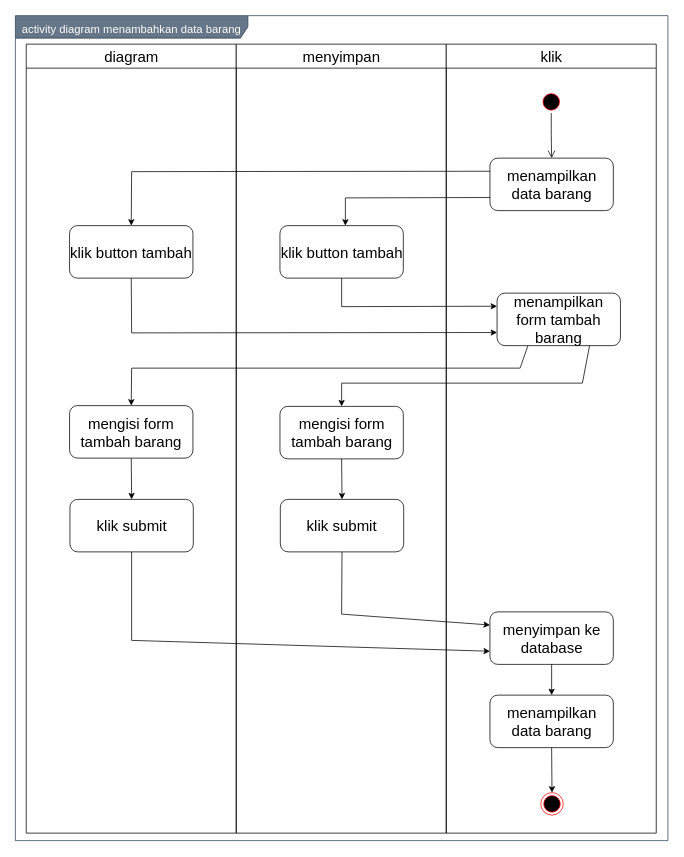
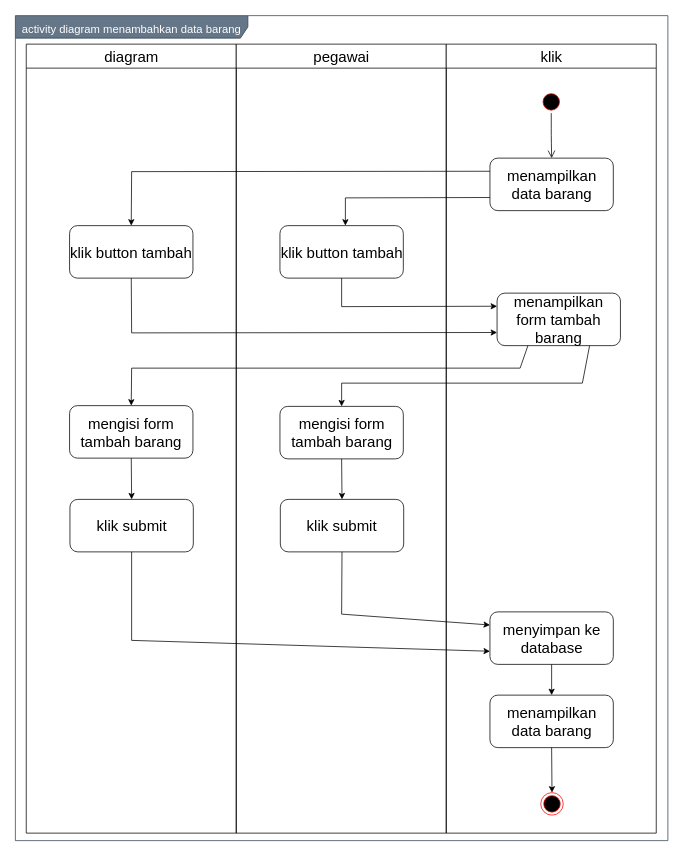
  <mxCell id="0" />
  <mxCell id="1" parent="0" />
  <mxCell id="2" value="&lt;font style=&quot;font-size: 15px&quot;&gt;activity diagram menambahkan data barang&lt;/font&gt;" style="shape=umlFrame;whiteSpace=wrap;html=1;fontSize=20;align=center;width=310;height=30;fillColor=#647687;strokeColor=#314354;fontColor=#ffffff;" vertex="1" parent="1"><mxGeometry x="20" y="20" width="870" height="1100" as="geometry" /></mxCell>
  <mxCell id="3" value="diagram" style="swimlane;whiteSpace=wrap;fontSize=20;fontStyle=0;startSize=32;" vertex="1" parent="1"><mxGeometry x="34.5" y="58" width="280" height="1052" as="geometry" /></mxCell>
  <mxCell id="4" value="klik button tambah" style="rounded=1;whiteSpace=wrap;html=1;fontSize=20;align=center;" vertex="1" parent="3"><mxGeometry x="57.75" y="242" width="164.5" height="70" as="geometry" /></mxCell>
  <mxCell id="5" value="mengisi form tambah barang" style="rounded=1;whiteSpace=wrap;html=1;fontSize=20;align=center;" vertex="1" parent="3"><mxGeometry x="57.75" y="482" width="164.5" height="70" as="geometry" /></mxCell>
- <mxCell id="6" value="menyimpan" style="swimlane;whiteSpace=wrap;fontSize=20;fontStyle=0;startSize=32;" vertex="1" parent="1"><mxGeometry x="314.5" y="58" width="280" height="1052" as="geometry" /></mxCell>
+ <mxCell id="6" value="pegawai" style="swimlane;whiteSpace=wrap;fontSize=20;fontStyle=0;startSize=32;" vertex="1" parent="1"><mxGeometry x="314.5" y="58" width="280" height="1052" as="geometry" /></mxCell>
  <mxCell id="7" value="klik submit" style="rounded=1;whiteSpace=wrap;html=1;fontSize=20;align=center;" vertex="1" parent="6"><mxGeometry x="58.75" y="607" width="164.5" height="70" as="geometry" /></mxCell>
  <mxCell id="8" value="klik" style="swimlane;whiteSpace=wrap;fontSize=20;fontStyle=0;startSize=32;" vertex="1" parent="1"><mxGeometry x="594.5" y="58" width="280" height="1052" as="geometry" /></mxCell>
  <mxCell id="9" value="" style="ellipse;html=1;shape=endState;fillColor=#000000;strokeColor=#ff0000;fontSize=20;align=center;" vertex="1" parent="8"><mxGeometry x="126" y="998" width="30" height="30" as="geometry" /></mxCell>
  <mxCell id="10" value="" style="ellipse;html=1;shape=startState;fillColor=#000000;strokeColor=#ff0000;fontSize=20;align=center;" vertex="1" parent="8"><mxGeometry x="125" y="62" width="30" height="30" as="geometry" /></mxCell>
  <mxCell id="11" value="" style="edgeStyle=orthogonalEdgeStyle;html=1;verticalAlign=bottom;endArrow=open;endSize=8;fontSize=20;entryX=0.5;entryY=0;entryDx=0;entryDy=0;" edge="1" parent="8" source="10" target="12"><mxGeometry relative="1" as="geometry"><mxPoint x="140" y="152" as="targetPoint" /></mxGeometry></mxCell>
  <mxCell id="12" value="menampilkan data barang" style="rounded=1;whiteSpace=wrap;html=1;fontSize=20;align=center;" vertex="1" parent="8"><mxGeometry x="58.25" y="152" width="164.5" height="70" as="geometry" /></mxCell>
  <mxCell id="13" value="menyimpan ke database" style="rounded=1;whiteSpace=wrap;html=1;fontSize=20;align=center;" vertex="1" parent="8"><mxGeometry x="58.25" y="757" width="164.5" height="70" as="geometry" /></mxCell>
  <mxCell id="14" value="klik button tambah" style="rounded=1;whiteSpace=wrap;html=1;fontSize=20;align=center;" vertex="1" parent="1"><mxGeometry x="372.75" y="300" width="164.5" height="70" as="geometry" /></mxCell>
  <mxCell id="15" value="menampilkan data barang" style="rounded=1;whiteSpace=wrap;html=1;fontSize=20;align=center;" vertex="1" parent="1"><mxGeometry x="652.75" y="926" width="164.5" height="70" as="geometry" /></mxCell>
  <mxCell id="16" value="" style="endArrow=classic;html=1;fontSize=20;strokeColor=#000000;entryX=0.5;entryY=0;entryDx=0;entryDy=0;exitX=0.5;exitY=1;exitDx=0;exitDy=0;" edge="1" parent="1" source="15" target="9"><mxGeometry width="50" height="50" relative="1" as="geometry"><mxPoint x="735" y="1516" as="sourcePoint" /><mxPoint x="755" y="1372" as="targetPoint" /></mxGeometry></mxCell>
  <mxCell id="17" value="mengisi form tambah barang" style="rounded=1;whiteSpace=wrap;html=1;fontSize=20;align=center;" vertex="1" parent="1"><mxGeometry x="372.75" y="541" width="164.5" height="70" as="geometry" /></mxCell>
  <mxCell id="18" value="" style="endArrow=classic;html=1;exitX=0;exitY=0.75;exitDx=0;exitDy=0;rounded=0;" edge="1" parent="1" source="12"><mxGeometry width="50" height="50" relative="1" as="geometry"><mxPoint x="460" y="500" as="sourcePoint" /><mxPoint x="460" y="300" as="targetPoint" /><Array as="points"><mxPoint x="460" y="263" /></Array></mxGeometry></mxCell>
  <mxCell id="19" value="" style="endArrow=classic;html=1;exitX=0;exitY=0.25;exitDx=0;exitDy=0;rounded=0;entryX=0.5;entryY=0;entryDx=0;entryDy=0;" edge="1" parent="1" source="12" target="4"><mxGeometry width="50" height="50" relative="1" as="geometry"><mxPoint x="662.75" y="272.5" as="sourcePoint" /><mxPoint x="470" y="310" as="targetPoint" /><Array as="points"><mxPoint x="175" y="228" /></Array></mxGeometry></mxCell>
  <mxCell id="20" value="menampilkan form tambah barang" style="rounded=1;whiteSpace=wrap;html=1;fontSize=20;align=center;" vertex="1" parent="1"><mxGeometry x="662.25" y="390" width="164.5" height="70" as="geometry" /></mxCell>
  <mxCell id="21" value="klik submit" style="rounded=1;whiteSpace=wrap;html=1;fontSize=20;align=center;" vertex="1" parent="1"><mxGeometry x="92.75" y="665" width="164.5" height="70" as="geometry" /></mxCell>
  <mxCell id="22" value="" style="endArrow=classic;html=1;entryX=0;entryY=0.25;entryDx=0;entryDy=0;exitX=0.5;exitY=1;exitDx=0;exitDy=0;rounded=0;" edge="1" parent="1" source="14" target="20"><mxGeometry width="50" height="50" relative="1" as="geometry"><mxPoint x="400" y="380" as="sourcePoint" /><mxPoint x="450" y="330" as="targetPoint" /><Array as="points"><mxPoint x="455" y="408" /></Array></mxGeometry></mxCell>
  <mxCell id="23" value="" style="endArrow=classic;html=1;entryX=0;entryY=0.75;entryDx=0;entryDy=0;exitX=0.5;exitY=1;exitDx=0;exitDy=0;rounded=0;" edge="1" parent="1" source="4" target="20"><mxGeometry width="50" height="50" relative="1" as="geometry"><mxPoint x="400" y="380" as="sourcePoint" /><mxPoint x="450" y="330" as="targetPoint" /><Array as="points"><mxPoint x="175" y="443" /></Array></mxGeometry></mxCell>
  <mxCell id="24" value="" style="endArrow=classic;html=1;entryX=0.5;entryY=0;entryDx=0;entryDy=0;exitX=0.25;exitY=1;exitDx=0;exitDy=0;rounded=0;" edge="1" parent="1" source="20" target="5"><mxGeometry width="50" height="50" relative="1" as="geometry"><mxPoint x="480" y="600" as="sourcePoint" /><mxPoint x="530" y="550" as="targetPoint" /><Array as="points"><mxPoint x="693" y="490" /><mxPoint x="175" y="490" /></Array></mxGeometry></mxCell>
  <mxCell id="25" value="" style="endArrow=classic;html=1;exitX=0.75;exitY=1;exitDx=0;exitDy=0;entryX=0.5;entryY=0;entryDx=0;entryDy=0;rounded=0;" edge="1" parent="1" source="20" target="17"><mxGeometry width="50" height="50" relative="1" as="geometry"><mxPoint x="480" y="600" as="sourcePoint" /><mxPoint x="530" y="550" as="targetPoint" /><Array as="points"><mxPoint x="776" y="510" /><mxPoint x="455" y="510" /></Array></mxGeometry></mxCell>
  <mxCell id="26" value="" style="endArrow=classic;html=1;entryX=0.5;entryY=0;entryDx=0;entryDy=0;exitX=0.5;exitY=1;exitDx=0;exitDy=0;" edge="1" parent="1" source="17" target="7"><mxGeometry width="50" height="50" relative="1" as="geometry"><mxPoint x="390" y="630" as="sourcePoint" /><mxPoint x="440" y="580" as="targetPoint" /></mxGeometry></mxCell>
  <mxCell id="27" value="" style="endArrow=classic;html=1;entryX=0.5;entryY=0;entryDx=0;entryDy=0;exitX=0.5;exitY=1;exitDx=0;exitDy=0;" edge="1" parent="1" source="5" target="21"><mxGeometry width="50" height="50" relative="1" as="geometry"><mxPoint x="465" y="621" as="sourcePoint" /><mxPoint x="465.5" y="675" as="targetPoint" /></mxGeometry></mxCell>
  <mxCell id="28" value="" style="endArrow=classic;html=1;entryX=0;entryY=0.25;entryDx=0;entryDy=0;exitX=0.5;exitY=1;exitDx=0;exitDy=0;rounded=0;" edge="1" parent="1" source="7" target="13"><mxGeometry width="50" height="50" relative="1" as="geometry"><mxPoint x="184.5" y="620" as="sourcePoint" /><mxPoint x="185" y="675" as="targetPoint" /><Array as="points"><mxPoint x="455" y="818" /></Array></mxGeometry></mxCell>
  <mxCell id="29" value="" style="endArrow=classic;html=1;exitX=0.5;exitY=1;exitDx=0;exitDy=0;entryX=0;entryY=0.75;entryDx=0;entryDy=0;rounded=0;" edge="1" parent="1" source="21" target="13"><mxGeometry width="50" height="50" relative="1" as="geometry"><mxPoint x="450" y="910" as="sourcePoint" /><mxPoint x="500" y="860" as="targetPoint" /><Array as="points"><mxPoint x="175" y="853" /></Array></mxGeometry></mxCell>
  <mxCell id="30" value="" style="endArrow=classic;html=1;entryX=0.5;entryY=0;entryDx=0;entryDy=0;exitX=0.5;exitY=1;exitDx=0;exitDy=0;" edge="1" parent="1" source="13" target="15"><mxGeometry width="50" height="50" relative="1" as="geometry"><mxPoint x="450" y="910" as="sourcePoint" /><mxPoint x="500" y="860" as="targetPoint" /></mxGeometry></mxCell>
